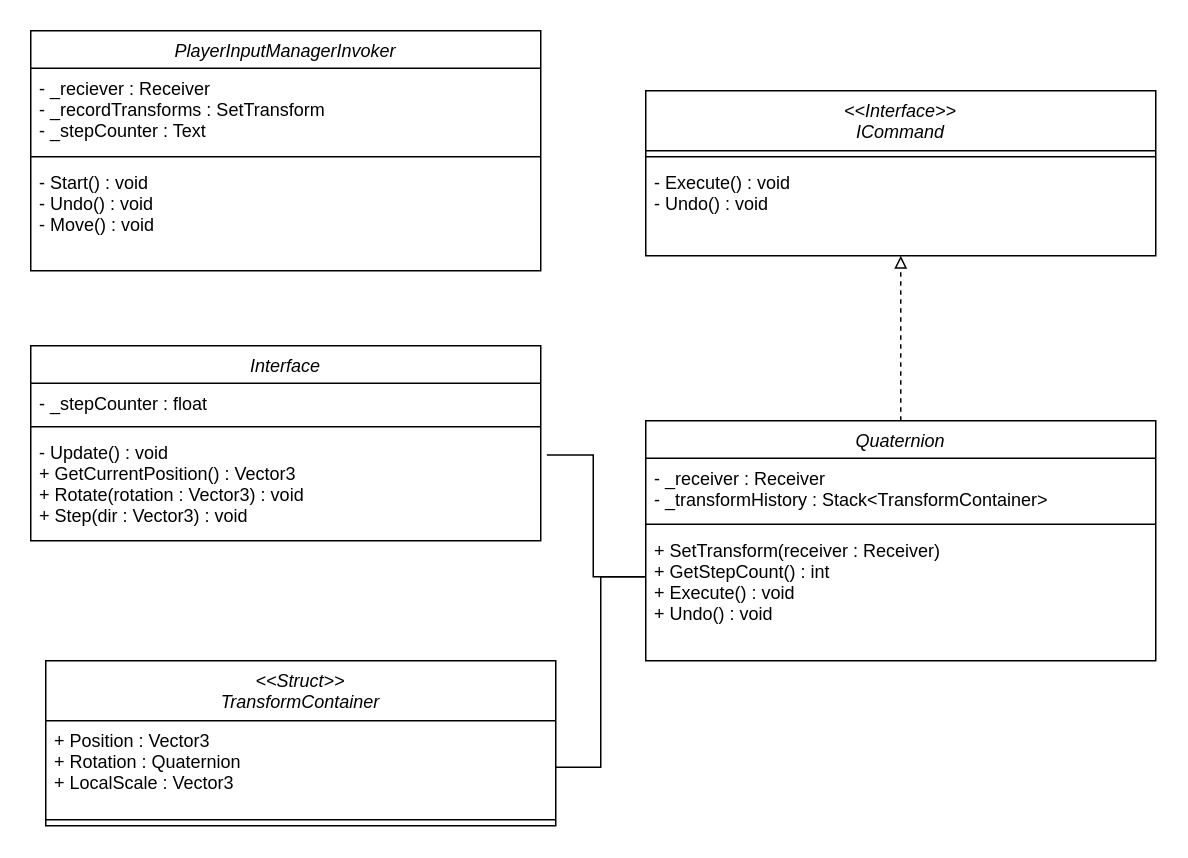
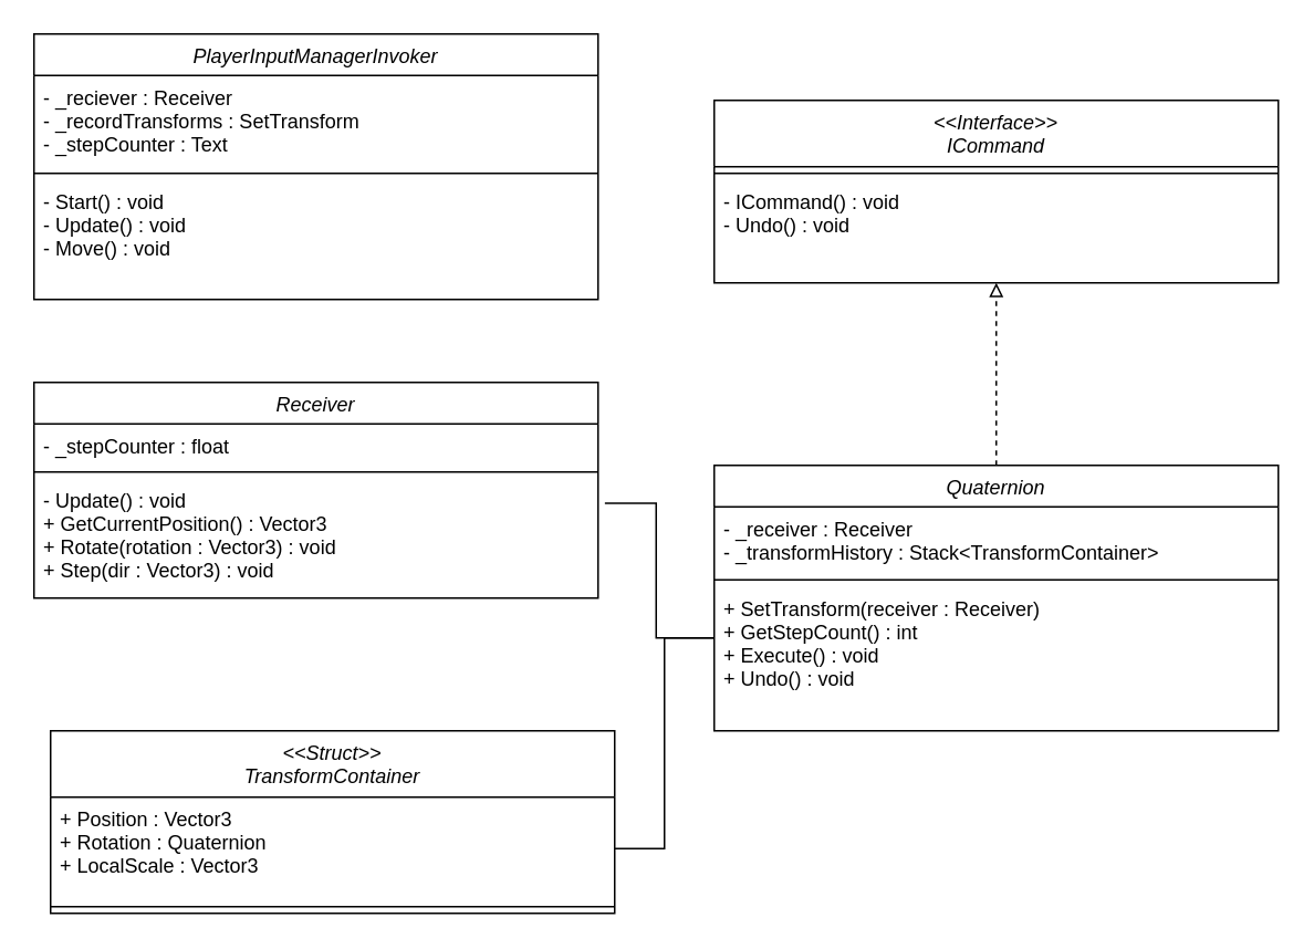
  <mxCell id="0" />
  <mxCell id="1" parent="0" />
  <mxCell id="2" value="&lt;&lt;Interface&gt;&gt;&#10;ICommand" style="swimlane;fontStyle=2;align=center;verticalAlign=top;childLayout=stackLayout;horizontal=1;startSize=40;horizontalStack=0;resizeParent=1;resizeLast=0;collapsible=1;marginBottom=0;rounded=0;shadow=0;strokeWidth=1;" parent="1" vertex="1"><mxGeometry x="430" y="60" width="340" height="110" as="geometry"><mxRectangle x="230" y="140" width="160" height="26" as="alternateBounds" /></mxGeometry></mxCell>
  <mxCell id="3" value="" style="line;html=1;strokeWidth=1;align=left;verticalAlign=middle;spacingTop=-1;spacingLeft=3;spacingRight=3;rotatable=0;labelPosition=right;points=[];portConstraint=eastwest;" parent="2" vertex="1"><mxGeometry y="40" width="340" height="8" as="geometry" /></mxCell>
- <mxCell id="4" value="- Execute() : void&#10;- Undo() : void" style="text;align=left;verticalAlign=top;spacingLeft=4;spacingRight=4;overflow=hidden;rotatable=0;points=[[0,0.5],[1,0.5]];portConstraint=eastwest;" parent="2" vertex="1"><mxGeometry y="48" width="340" height="52" as="geometry" /></mxCell>
+ <mxCell id="4" value="- ICommand() : void&#10;- Undo() : void" style="text;align=left;verticalAlign=top;spacingLeft=4;spacingRight=4;overflow=hidden;rotatable=0;points=[[0,0.5],[1,0.5]];portConstraint=eastwest;" parent="2" vertex="1"><mxGeometry y="48" width="340" height="52" as="geometry" /></mxCell>
  <mxCell id="5" value="&lt;&lt;Struct&gt;&gt;&#10;TransformContainer" style="swimlane;fontStyle=2;align=center;verticalAlign=top;childLayout=stackLayout;horizontal=1;startSize=40;horizontalStack=0;resizeParent=1;resizeLast=0;collapsible=1;marginBottom=0;rounded=0;shadow=0;strokeWidth=1;" vertex="1" parent="1"><mxGeometry x="30" y="440" width="340" height="110" as="geometry"><mxRectangle x="230" y="140" width="160" height="26" as="alternateBounds" /></mxGeometry></mxCell>
  <mxCell id="6" value="+ Position : Vector3&#10;+ Rotation : Quaternion&#10;+ LocalScale : Vector3" style="text;align=left;verticalAlign=top;spacingLeft=4;spacingRight=4;overflow=hidden;rotatable=0;points=[[0,0.5],[1,0.5]];portConstraint=eastwest;" vertex="1" parent="5"><mxGeometry y="40" width="340" height="62" as="geometry" /></mxCell>
  <mxCell id="7" value="" style="line;html=1;strokeWidth=1;align=left;verticalAlign=middle;spacingTop=-1;spacingLeft=3;spacingRight=3;rotatable=0;labelPosition=right;points=[];portConstraint=eastwest;" vertex="1" parent="5"><mxGeometry y="102" width="340" height="8" as="geometry" /></mxCell>
  <mxCell id="8" style="edgeStyle=orthogonalEdgeStyle;rounded=0;orthogonalLoop=1;jettySize=auto;html=1;exitX=0.5;exitY=0;exitDx=0;exitDy=0;entryX=0.5;entryY=1;entryDx=0;entryDy=0;dashed=1;endArrow=block;endFill=0;" edge="1" parent="1" source="9" target="2"><mxGeometry relative="1" as="geometry" /></mxCell>
  <mxCell id="9" value="Quaternion" style="swimlane;fontStyle=2;align=center;verticalAlign=top;childLayout=stackLayout;horizontal=1;startSize=25;horizontalStack=0;resizeParent=1;resizeLast=0;collapsible=1;marginBottom=0;rounded=0;shadow=0;strokeWidth=1;" vertex="1" parent="1"><mxGeometry x="430" y="280" width="340" height="160" as="geometry"><mxRectangle x="230" y="140" width="160" height="26" as="alternateBounds" /></mxGeometry></mxCell>
  <mxCell id="10" value="- _receiver : Receiver&#10;- _transformHistory : Stack&lt;TransformContainer&gt;" style="text;align=left;verticalAlign=top;spacingLeft=4;spacingRight=4;overflow=hidden;rotatable=0;points=[[0,0.5],[1,0.5]];portConstraint=eastwest;" vertex="1" parent="9"><mxGeometry y="25" width="340" height="40" as="geometry" /></mxCell>
  <mxCell id="11" value="" style="line;html=1;strokeWidth=1;align=left;verticalAlign=middle;spacingTop=-1;spacingLeft=3;spacingRight=3;rotatable=0;labelPosition=right;points=[];portConstraint=eastwest;" vertex="1" parent="9"><mxGeometry y="65" width="340" height="8" as="geometry" /></mxCell>
  <mxCell id="12" value="+ SetTransform(receiver : Receiver)&#10;+ GetStepCount() : int&#10;+ Execute() : void&#10;+ Undo() : void" style="text;align=left;verticalAlign=top;spacingLeft=4;spacingRight=4;overflow=hidden;rotatable=0;points=[[0,0.5],[1,0.5]];portConstraint=eastwest;" vertex="1" parent="9"><mxGeometry y="73" width="340" height="62" as="geometry" /></mxCell>
- <mxCell id="13" value="Interface" style="swimlane;fontStyle=2;align=center;verticalAlign=top;childLayout=stackLayout;horizontal=1;startSize=25;horizontalStack=0;resizeParent=1;resizeLast=0;collapsible=1;marginBottom=0;rounded=0;shadow=0;strokeWidth=1;" vertex="1" parent="1"><mxGeometry x="20" y="230" width="340" height="130" as="geometry"><mxRectangle x="230" y="140" width="160" height="26" as="alternateBounds" /></mxGeometry></mxCell>
+ <mxCell id="13" value="Receiver" style="swimlane;fontStyle=2;align=center;verticalAlign=top;childLayout=stackLayout;horizontal=1;startSize=25;horizontalStack=0;resizeParent=1;resizeLast=0;collapsible=1;marginBottom=0;rounded=0;shadow=0;strokeWidth=1;" vertex="1" parent="1"><mxGeometry x="20" y="230" width="340" height="130" as="geometry"><mxRectangle x="230" y="140" width="160" height="26" as="alternateBounds" /></mxGeometry></mxCell>
  <mxCell id="14" value="- _stepCounter : float" style="text;align=left;verticalAlign=top;spacingLeft=4;spacingRight=4;overflow=hidden;rotatable=0;points=[[0,0.5],[1,0.5]];portConstraint=eastwest;" vertex="1" parent="13"><mxGeometry y="25" width="340" height="25" as="geometry" /></mxCell>
  <mxCell id="15" value="" style="line;html=1;strokeWidth=1;align=left;verticalAlign=middle;spacingTop=-1;spacingLeft=3;spacingRight=3;rotatable=0;labelPosition=right;points=[];portConstraint=eastwest;" vertex="1" parent="13"><mxGeometry y="50" width="340" height="8" as="geometry" /></mxCell>
  <mxCell id="16" value="- Update() : void&#10;+ GetCurrentPosition() : Vector3&#10;+ Rotate(rotation : Vector3) : void&#10;+ Step(dir : Vector3) : void" style="text;align=left;verticalAlign=top;spacingLeft=4;spacingRight=4;overflow=hidden;rotatable=0;points=[[0,0.5],[1,0.5]];portConstraint=eastwest;" vertex="1" parent="13"><mxGeometry y="58" width="340" height="72" as="geometry" /></mxCell>
  <mxCell id="17" value="PlayerInputManagerInvoker" style="swimlane;fontStyle=2;align=center;verticalAlign=top;childLayout=stackLayout;horizontal=1;startSize=25;horizontalStack=0;resizeParent=1;resizeLast=0;collapsible=1;marginBottom=0;rounded=0;shadow=0;strokeWidth=1;" vertex="1" parent="1"><mxGeometry x="20" y="20" width="340" height="160" as="geometry"><mxRectangle x="230" y="140" width="160" height="26" as="alternateBounds" /></mxGeometry></mxCell>
  <mxCell id="18" value="- _reciever : Receiver&#10;- _recordTransforms : SetTransform&#10;- _stepCounter : Text" style="text;align=left;verticalAlign=top;spacingLeft=4;spacingRight=4;overflow=hidden;rotatable=0;points=[[0,0.5],[1,0.5]];portConstraint=eastwest;" vertex="1" parent="17"><mxGeometry y="25" width="340" height="55" as="geometry" /></mxCell>
  <mxCell id="19" value="" style="line;html=1;strokeWidth=1;align=left;verticalAlign=middle;spacingTop=-1;spacingLeft=3;spacingRight=3;rotatable=0;labelPosition=right;points=[];portConstraint=eastwest;" vertex="1" parent="17"><mxGeometry y="80" width="340" height="8" as="geometry" /></mxCell>
- <mxCell id="20" value="- Start() : void&#10;- Undo() : void&#10;- Move() : void" style="text;align=left;verticalAlign=top;spacingLeft=4;spacingRight=4;overflow=hidden;rotatable=0;points=[[0,0.5],[1,0.5]];portConstraint=eastwest;" vertex="1" parent="17"><mxGeometry y="88" width="340" height="52" as="geometry" /></mxCell>
+ <mxCell id="20" value="- Start() : void&#10;- Update() : void&#10;- Move() : void" style="text;align=left;verticalAlign=top;spacingLeft=4;spacingRight=4;overflow=hidden;rotatable=0;points=[[0,0.5],[1,0.5]];portConstraint=eastwest;" vertex="1" parent="17"><mxGeometry y="88" width="340" height="52" as="geometry" /></mxCell>
  <mxCell id="21" style="edgeStyle=orthogonalEdgeStyle;rounded=0;orthogonalLoop=1;jettySize=auto;html=1;exitX=0;exitY=0.5;exitDx=0;exitDy=0;entryX=1.012;entryY=0.206;entryDx=0;entryDy=0;entryPerimeter=0;endArrow=none;endFill=0;" edge="1" parent="1" source="12" target="16"><mxGeometry relative="1" as="geometry" /></mxCell>
  <mxCell id="22" style="edgeStyle=orthogonalEdgeStyle;rounded=0;orthogonalLoop=1;jettySize=auto;html=1;exitX=0;exitY=0.5;exitDx=0;exitDy=0;entryX=1;entryY=0.5;entryDx=0;entryDy=0;endArrow=none;endFill=0;" edge="1" parent="1" source="12" target="6"><mxGeometry relative="1" as="geometry" /></mxCell>
